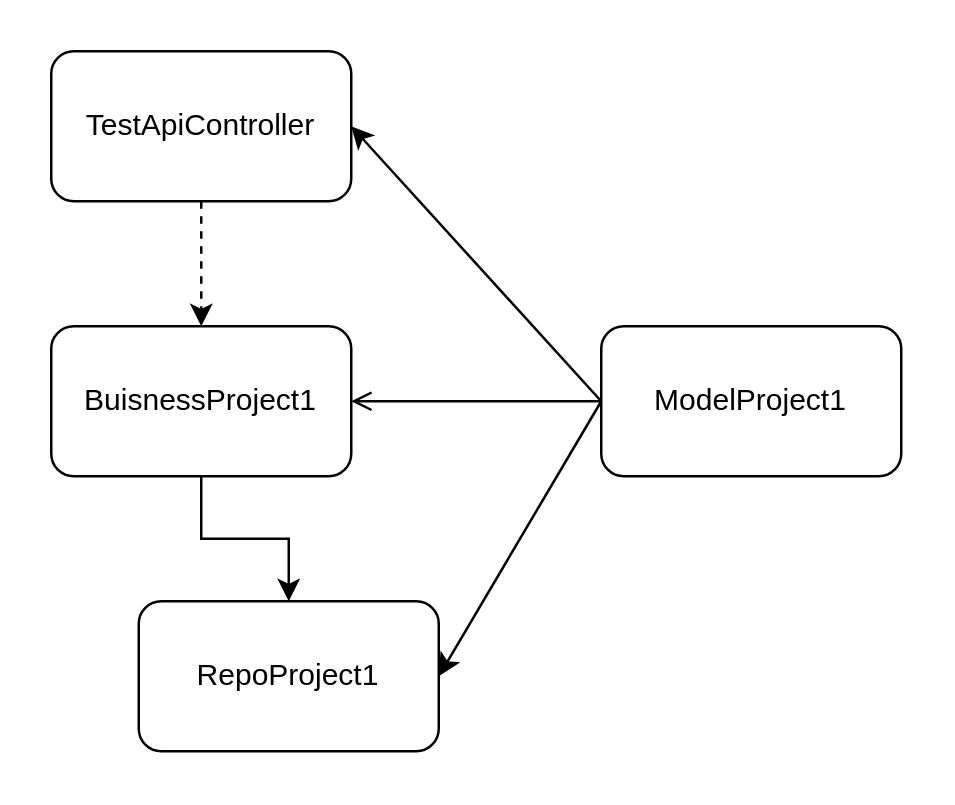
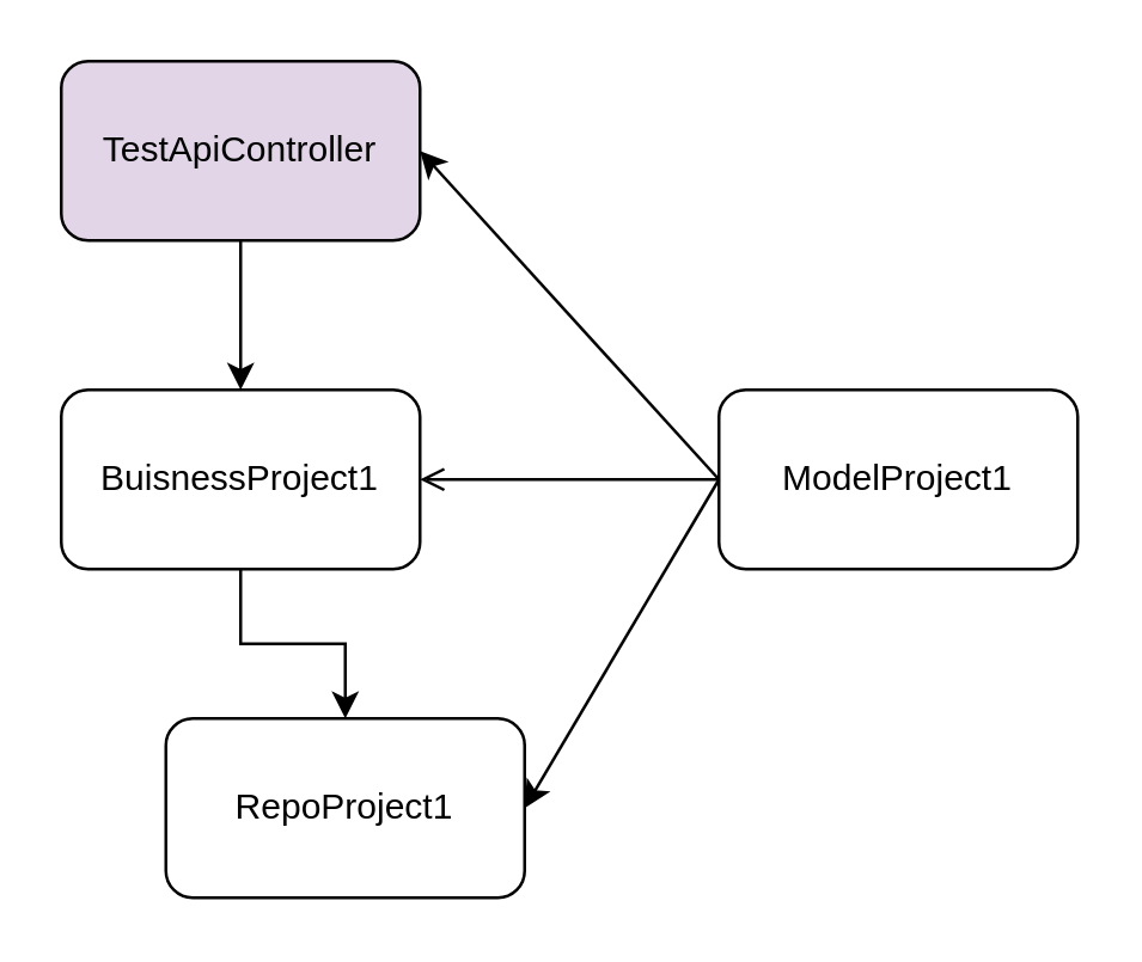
  <mxCell id="0" />
  <mxCell id="1" parent="0" />
- <mxCell id="2" style="edgeStyle=orthogonalEdgeStyle;rounded=0;orthogonalLoop=1;jettySize=auto;html=1;dashed=1;" edge="1" parent="1" source="3" target="5"><mxGeometry relative="1" as="geometry" /></mxCell>
- <mxCell id="3" value="TestApiController" style="rounded=1;whiteSpace=wrap;html=1;" vertex="1" parent="1"><mxGeometry x="20" y="20" width="120" height="60" as="geometry" /></mxCell>
+ <mxCell id="2" style="edgeStyle=orthogonalEdgeStyle;rounded=0;orthogonalLoop=1;jettySize=auto;html=1;" edge="1" parent="1" source="3" target="5"><mxGeometry relative="1" as="geometry" /></mxCell>
+ <mxCell id="3" value="TestApiController" style="rounded=1;whiteSpace=wrap;html=1;fillColor=#e1d5e7;" vertex="1" parent="1"><mxGeometry x="20" y="20" width="120" height="60" as="geometry" /></mxCell>
  <mxCell id="4" style="edgeStyle=orthogonalEdgeStyle;rounded=0;orthogonalLoop=1;jettySize=auto;html=1;" edge="1" parent="1" source="5" target="6"><mxGeometry relative="1" as="geometry" /></mxCell>
  <mxCell id="5" value="BuisnessProject1" style="rounded=1;whiteSpace=wrap;html=1;" vertex="1" parent="1"><mxGeometry x="20" y="130" width="120" height="60" as="geometry" /></mxCell>
  <mxCell id="6" value="RepoProject1" style="rounded=1;whiteSpace=wrap;html=1;" vertex="1" parent="1"><mxGeometry x="55" y="240" width="120" height="60" as="geometry" /></mxCell>
  <mxCell id="7" value="ModelProject1" style="rounded=1;whiteSpace=wrap;html=1;" vertex="1" parent="1"><mxGeometry x="240" y="130" width="120" height="60" as="geometry" /></mxCell>
  <mxCell id="8" value="" style="endArrow=classic;html=1;rounded=0;exitX=0;exitY=0.5;exitDx=0;exitDy=0;entryX=1;entryY=0.5;entryDx=0;entryDy=0;" edge="1" parent="1" source="7" target="6"><mxGeometry width="50" height="50" relative="1" as="geometry"><mxPoint x="160" y="280" as="sourcePoint" /><mxPoint x="210" y="230" as="targetPoint" /></mxGeometry></mxCell>
  <mxCell id="9" value="" style="endArrow=open;html=1;rounded=0;exitX=0;exitY=0.5;exitDx=0;exitDy=0;entryX=1;entryY=0.5;entryDx=0;entryDy=0;" edge="1" parent="1" source="7" target="5"><mxGeometry width="50" height="50" relative="1" as="geometry"><mxPoint x="250" y="170" as="sourcePoint" /><mxPoint x="150" y="270" as="targetPoint" /></mxGeometry></mxCell>
  <mxCell id="10" value="" style="endArrow=classic;html=1;rounded=0;entryX=1;entryY=0.5;entryDx=0;entryDy=0;" edge="1" parent="1" target="3"><mxGeometry width="50" height="50" relative="1" as="geometry"><mxPoint x="240" y="160" as="sourcePoint" /><mxPoint x="150" y="170" as="targetPoint" /></mxGeometry></mxCell>
